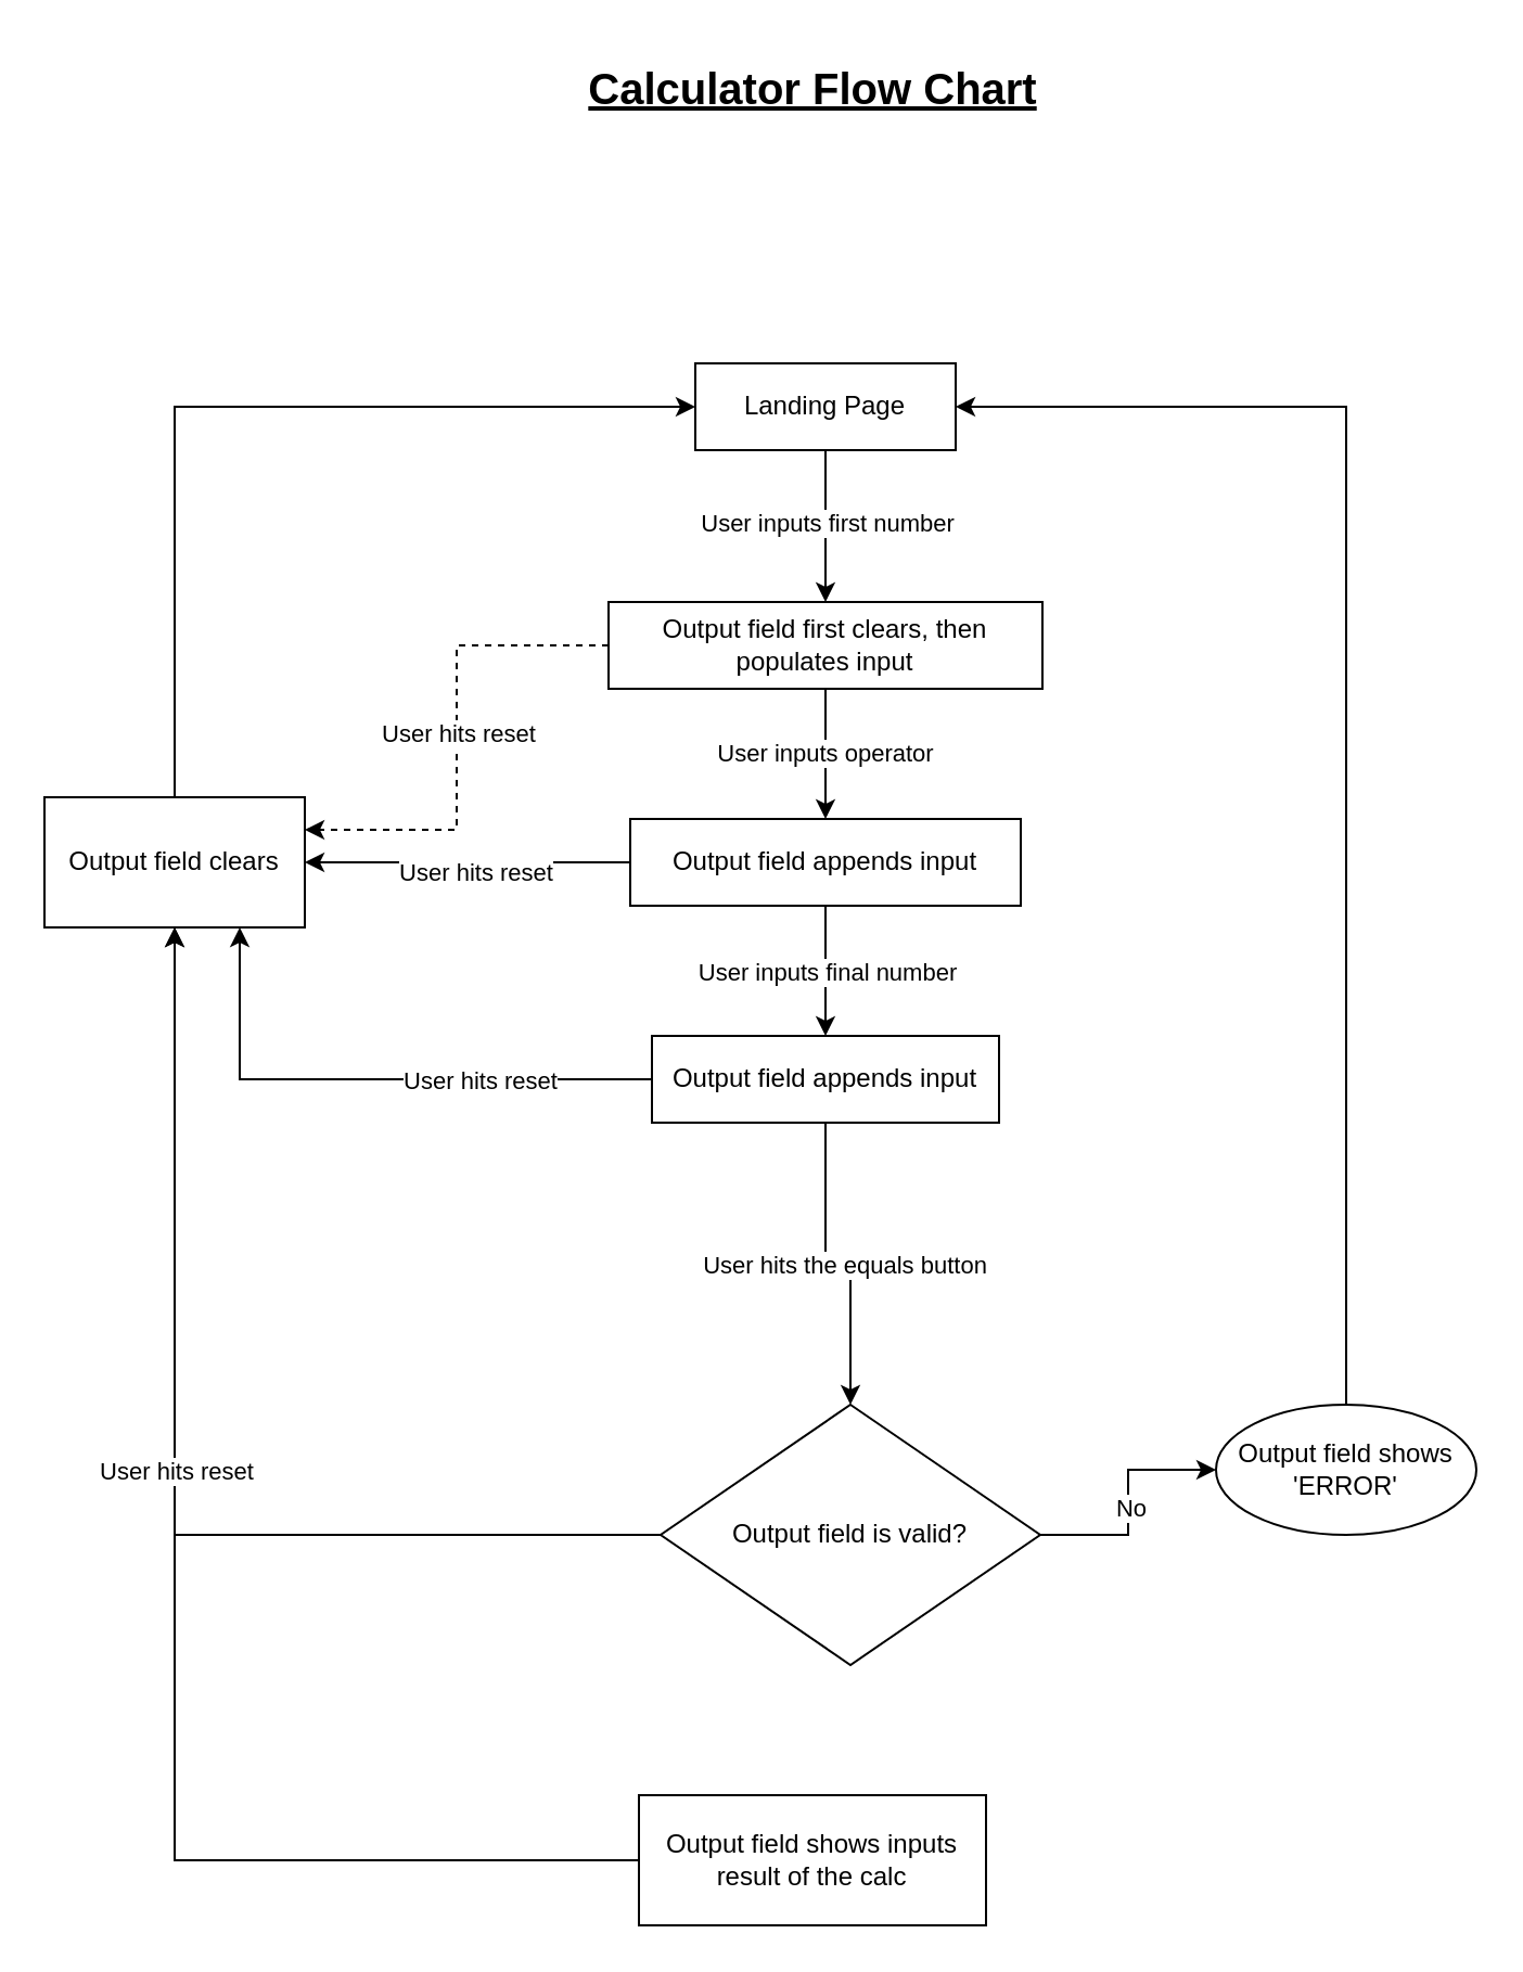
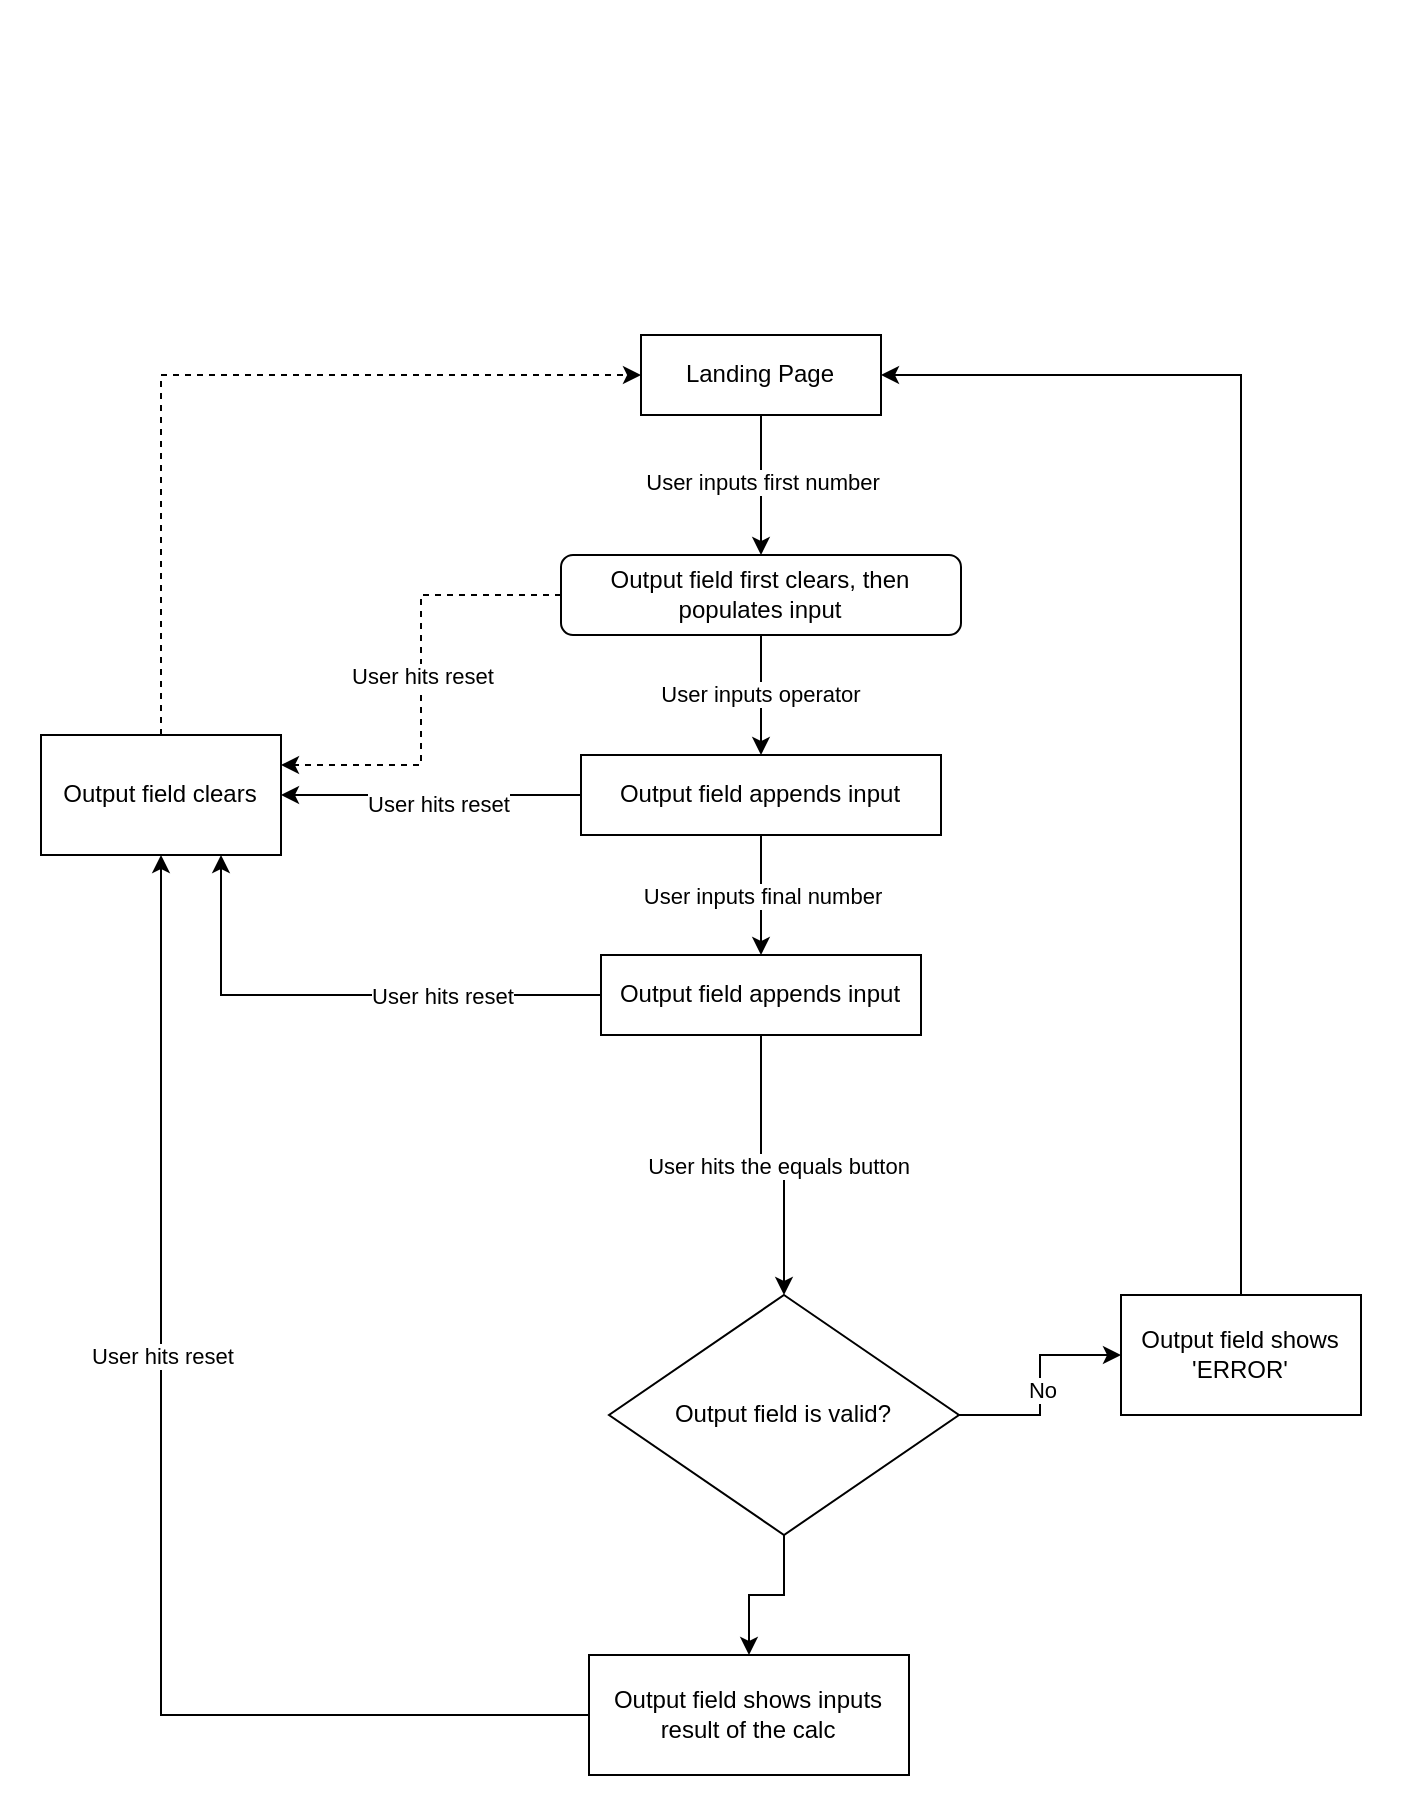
  <mxCell id="0" />
  <mxCell id="1" parent="0" />
  <mxCell id="2" style="edgeStyle=orthogonalEdgeStyle;rounded=0;orthogonalLoop=1;jettySize=auto;html=1;" edge="1" parent="1" source="4" target="8"><mxGeometry relative="1" as="geometry"><mxPoint x="380" y="317" as="targetPoint" /></mxGeometry></mxCell>
  <mxCell id="3" value="User inputs first number" style="edgeLabel;html=1;align=center;verticalAlign=middle;resizable=0;points=[];" vertex="1" connectable="0" parent="2"><mxGeometry x="-0.293" y="-3" relative="1" as="geometry"><mxPoint x="3" y="8" as="offset" /></mxGeometry></mxCell>
  <mxCell id="4" value="Landing Page" style="rounded=0;whiteSpace=wrap;html=1;" vertex="1" parent="1"><mxGeometry x="320" y="167" width="120" height="40" as="geometry" /></mxCell>
  <mxCell id="5" style="edgeStyle=orthogonalEdgeStyle;rounded=0;orthogonalLoop=1;jettySize=auto;html=1;" edge="1" parent="1" source="8" target="12"><mxGeometry relative="1" as="geometry"><mxPoint x="380" y="417" as="targetPoint" /></mxGeometry></mxCell>
  <mxCell id="6" value="User inputs operator" style="edgeLabel;html=1;align=center;verticalAlign=middle;resizable=0;points=[];" vertex="1" connectable="0" parent="5"><mxGeometry x="-0.031" y="-1" relative="1" as="geometry"><mxPoint as="offset" /></mxGeometry></mxCell>
  <mxCell id="7" style="edgeStyle=orthogonalEdgeStyle;rounded=0;orthogonalLoop=1;jettySize=auto;html=1;entryX=1;entryY=0.25;entryDx=0;entryDy=0;dashed=1;" edge="1" parent="1" source="8" target="27"><mxGeometry relative="1" as="geometry" /></mxCell>
- <mxCell id="8" value="Output field first clears, then populates input" style="rounded=0;whiteSpace=wrap;html=1;" vertex="1" parent="1"><mxGeometry x="280" y="277" width="200" height="40" as="geometry" /></mxCell>
+ <mxCell id="8" value="Output field first clears, then populates input" style="whiteSpace=wrap;html=1;rounded=1;" vertex="1" parent="1"><mxGeometry x="280" y="277" width="200" height="40" as="geometry" /></mxCell>
  <mxCell id="9" style="edgeStyle=orthogonalEdgeStyle;rounded=0;orthogonalLoop=1;jettySize=auto;html=1;" edge="1" parent="1" source="12" target="16"><mxGeometry relative="1" as="geometry"><mxPoint x="380" y="497" as="targetPoint" /></mxGeometry></mxCell>
  <mxCell id="10" value="User inputs final number" style="edgeLabel;html=1;align=center;verticalAlign=middle;resizable=0;points=[];" vertex="1" connectable="0" parent="9"><mxGeometry x="0.172" y="4" relative="1" as="geometry"><mxPoint x="-4" y="-5" as="offset" /></mxGeometry></mxCell>
  <mxCell id="11" style="edgeStyle=orthogonalEdgeStyle;rounded=0;orthogonalLoop=1;jettySize=auto;html=1;entryX=1;entryY=0.5;entryDx=0;entryDy=0;" edge="1" parent="1" source="12" target="27"><mxGeometry relative="1" as="geometry"><Array as="points"><mxPoint x="230" y="397" /><mxPoint x="230" y="397" /></Array></mxGeometry></mxCell>
  <mxCell id="12" value="Output field appends input" style="rounded=0;whiteSpace=wrap;html=1;" vertex="1" parent="1"><mxGeometry x="290" y="377" width="180" height="40" as="geometry" /></mxCell>
  <mxCell id="13" style="edgeStyle=orthogonalEdgeStyle;rounded=0;orthogonalLoop=1;jettySize=auto;html=1;" edge="1" parent="1" source="16" target="20"><mxGeometry relative="1" as="geometry"><mxPoint x="380" y="597" as="targetPoint" /></mxGeometry></mxCell>
  <mxCell id="14" value="User hits the equals button" style="edgeLabel;html=1;align=center;verticalAlign=middle;resizable=0;points=[];" vertex="1" connectable="0" parent="13"><mxGeometry x="0.031" relative="1" as="geometry"><mxPoint as="offset" /></mxGeometry></mxCell>
  <mxCell id="15" style="edgeStyle=orthogonalEdgeStyle;rounded=0;orthogonalLoop=1;jettySize=auto;html=1;entryX=0.75;entryY=1;entryDx=0;entryDy=0;" edge="1" parent="1" source="16" target="27"><mxGeometry relative="1" as="geometry" /></mxCell>
  <mxCell id="16" value="Output field appends input" style="rounded=0;whiteSpace=wrap;html=1;" vertex="1" parent="1"><mxGeometry x="300" y="477" width="160" height="40" as="geometry" /></mxCell>
  <mxCell id="17" style="edgeStyle=orthogonalEdgeStyle;rounded=0;orthogonalLoop=1;jettySize=auto;html=1;entryX=0;entryY=0.5;entryDx=0;entryDy=0;" edge="1" parent="1" source="20" target="22"><mxGeometry relative="1" as="geometry" /></mxCell>
  <mxCell id="18" value="No" style="edgeLabel;html=1;align=center;verticalAlign=middle;resizable=0;points=[];" vertex="1" connectable="0" parent="17"><mxGeometry x="-0.04" y="-1" relative="1" as="geometry"><mxPoint as="offset" /></mxGeometry></mxCell>
- <mxCell id="19" style="edgeStyle=orthogonalEdgeStyle;rounded=0;orthogonalLoop=1;jettySize=auto;html=1;" edge="1" parent="1" source="20" target="27"><mxGeometry relative="1" as="geometry"><mxPoint x="380" y="787" as="targetPoint" /></mxGeometry></mxCell>
+ <mxCell id="19" style="edgeStyle=orthogonalEdgeStyle;rounded=0;orthogonalLoop=1;jettySize=auto;html=1;" edge="1" parent="1" source="20" target="25"><mxGeometry relative="1" as="geometry"><mxPoint x="380" y="787" as="targetPoint" /></mxGeometry></mxCell>
  <mxCell id="20" value="Output field is valid?" style="rhombus;whiteSpace=wrap;html=1;" vertex="1" parent="1"><mxGeometry x="304" y="647" width="175" height="120" as="geometry" /></mxCell>
  <mxCell id="21" style="edgeStyle=orthogonalEdgeStyle;rounded=0;orthogonalLoop=1;jettySize=auto;html=1;entryX=1;entryY=0.5;entryDx=0;entryDy=0;exitX=0.5;exitY=0;exitDx=0;exitDy=0;" edge="1" parent="1" source="22" target="4"><mxGeometry relative="1" as="geometry"><mxPoint x="600" y="207" as="targetPoint" /></mxGeometry></mxCell>
- <mxCell id="22" value="Output field shows 'ERROR'" style="ellipse;whiteSpace=wrap;html=1;" vertex="1" parent="1"><mxGeometry x="560" y="647" width="120" height="60" as="geometry" /></mxCell>
+ <mxCell id="22" value="Output field shows 'ERROR'" style="rounded=0;whiteSpace=wrap;html=1;" vertex="1" parent="1"><mxGeometry x="560" y="647" width="120" height="60" as="geometry" /></mxCell>
  <mxCell id="23" style="edgeStyle=orthogonalEdgeStyle;rounded=0;orthogonalLoop=1;jettySize=auto;html=1;" edge="1" parent="1" source="25" target="27"><mxGeometry relative="1" as="geometry"><mxPoint x="180" y="837" as="targetPoint" /></mxGeometry></mxCell>
  <mxCell id="24" value="User hits reset" style="edgeLabel;html=1;align=center;verticalAlign=middle;resizable=0;points=[];" vertex="1" connectable="0" parent="23"><mxGeometry x="0.283" y="-4" relative="1" as="geometry"><mxPoint x="136" y="-161" as="offset" /></mxGeometry></mxCell>
  <mxCell id="25" value="Output field shows inputs result of the calc" style="rounded=0;whiteSpace=wrap;html=1;" vertex="1" parent="1"><mxGeometry x="294" y="827" width="160" height="60" as="geometry" /></mxCell>
- <mxCell id="26" style="edgeStyle=orthogonalEdgeStyle;rounded=0;orthogonalLoop=1;jettySize=auto;html=1;entryX=0;entryY=0.5;entryDx=0;entryDy=0;exitX=0.5;exitY=0;exitDx=0;exitDy=0;" edge="1" parent="1" source="27" target="4"><mxGeometry relative="1" as="geometry"><mxPoint x="100" y="207" as="targetPoint" /><mxPoint x="50" y="307" as="sourcePoint" /></mxGeometry></mxCell>
+ <mxCell id="26" style="edgeStyle=orthogonalEdgeStyle;rounded=0;orthogonalLoop=1;jettySize=auto;html=1;entryX=0;entryY=0.5;entryDx=0;entryDy=0;exitX=0.5;exitY=0;exitDx=0;exitDy=0;dashed=1;" edge="1" parent="1" source="27" target="4"><mxGeometry relative="1" as="geometry"><mxPoint x="100" y="207" as="targetPoint" /><mxPoint x="50" y="307" as="sourcePoint" /></mxGeometry></mxCell>
  <mxCell id="27" value="Output field clears" style="rounded=0;whiteSpace=wrap;html=1;" vertex="1" parent="1"><mxGeometry x="20" y="367" width="120" height="60" as="geometry" /></mxCell>
  <mxCell id="28" value="User hits reset" style="edgeLabel;html=1;align=center;verticalAlign=middle;resizable=0;points=[];" vertex="1" connectable="0" parent="1"><mxGeometry x="210" y="337" as="geometry" /></mxCell>
  <mxCell id="29" value="User hits reset" style="edgeLabel;html=1;align=center;verticalAlign=middle;resizable=0;points=[];" vertex="1" connectable="0" parent="1"><mxGeometry x="140" y="437" as="geometry"><mxPoint x="78" y="-36" as="offset" /></mxGeometry></mxCell>
  <mxCell id="30" value="User hits reset" style="edgeLabel;html=1;align=center;verticalAlign=middle;resizable=0;points=[];" vertex="1" connectable="0" parent="1"><mxGeometry x="80" y="677" as="geometry" /></mxCell>
- <mxCell id="31" value="Calculator Flow Chart" style="text;html=1;align=center;verticalAlign=middle;resizable=0;points=[];autosize=1;strokeColor=none;fillColor=none;fontSize=20;fontStyle=5" vertex="1" parent="1"><mxGeometry x="259" y="20" width="230" height="40" as="geometry" /></mxCell>
